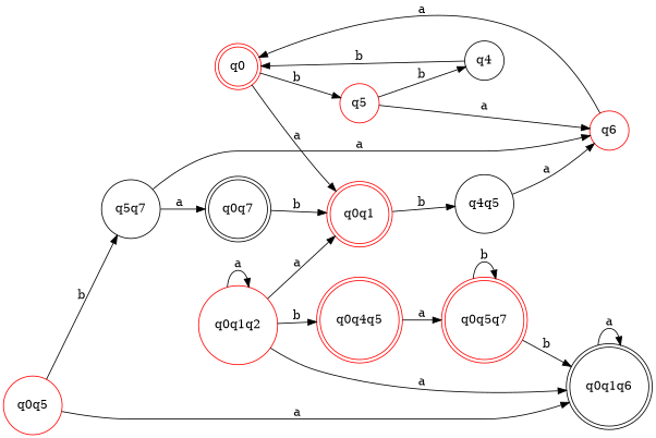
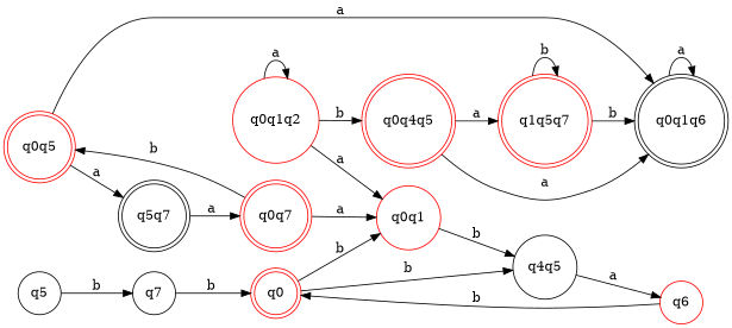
  digraph {
    rankdir=LR
    node [color=red shape=doublecircle]
    q0
-   q0q1
-   q5 [shape=circle]
+   q0q1 [shape=circle]
+   q5 [shape=circle color=""]
    q4q5 [shape=circle color=""]
    q6 [shape=circle]
-   q7 [shape=circle label=q4 color=""]
+   q7 [shape=circle color=""]
    q0q1q2 [shape=circle]
    q0q4q5
    q0q1q6 [color=black]
-   q0q5q7
-   q0q7 [color=black]
-   q0q5 [shape=circle]
-   q5q7 [shape=circle color=""]
-   q0 -> q0q1 [label=a]
-   q0 -> q5 [label=b]
+   q0q5q7 [label=q1q5q7]
+   q0q7
+   q0q5
+   q5q7 [color=""]
+   q0 -> q0q1 [label=b]
+   q0 -> q4q5 [label=b]
    q0q1 -> q4q5 [label=b]
-   q5 -> q6 [label=a]
    q5 -> q7 [label=b]
    q4q5 -> q6 [label=a]
-   q6 -> q0 [label=a]
+   q6 -> q0 [label=b]
    q7 -> q0 [label=b]
    q0q1q2 -> q0q1 [label=a]
    q0q1q2 -> q0q1q2 [label=a]
    q0q1q2 -> q0q4q5 [label=b]
-   q0q1q2 -> q0q1q6 [label=a]
+   q0q4q5 -> q0q1q6 [label=a]
    q0q4q5 -> q0q5q7 [label=a]
    q0q1q6 -> q0q1q6 [label=a]
    q0q5q7 -> q0q1q6 [label=b]
    q0q5q7 -> q0q5q7 [label=b]
-   q0q7 -> q0q1 [label=b]
+   q0q7 -> q0q1 [label=a]
+   q0q7 -> q0q5 [label=b]
    q0q5 -> q0q1q6 [label=a]
-   q0q5 -> q5q7 [label=b]
-   q5q7 -> q6 [label=a]
+   q0q5 -> q5q7 [label=a]
    q5q7 -> q0q7 [label=a]
  }
